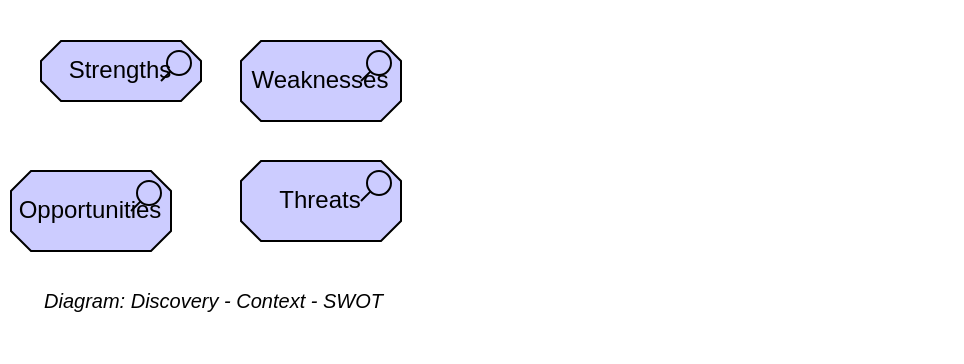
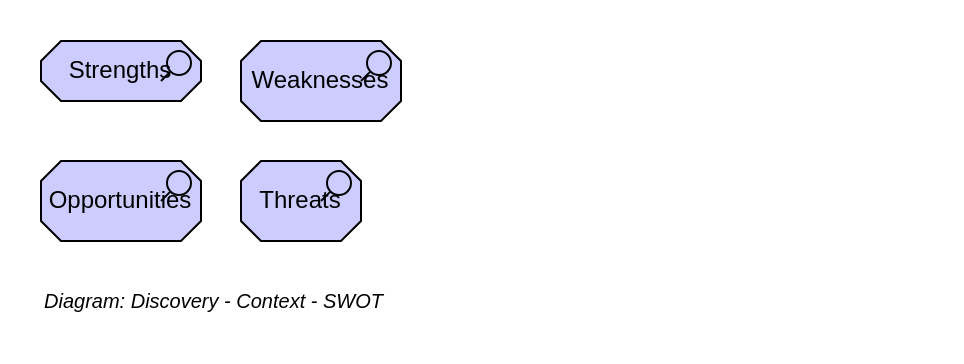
  <mxCell id="0" />
  <mxCell id="1" value="Title/Diagram" style="" parent="0" />
  <mxCell id="2" value="&lt;i style=&quot;font-size: 10px;&quot;&gt;Diagram: Discovery - Context - SWOT&lt;/i&gt;" style="text;html=1;strokeColor=none;fillColor=none;align=left;verticalAlign=middle;whiteSpace=wrap;rounded=0;fontSize=10;" vertex="1" parent="1"><mxGeometry x="20" y="140" width="440" height="20" as="geometry" /></mxCell>
  <mxCell id="3" value="Archimate" style="" parent="0" />
  <mxCell id="4" value="Strengths" style="html=1;outlineConnect=0;whiteSpace=wrap;fillColor=#CCCCFF;strokeColor=#000000;shape=mxgraph.archimate3.application;appType=assess;archiType=oct;fontSize=12;" vertex="1" parent="3"><mxGeometry x="20" y="20" width="80" height="30" as="geometry" /></mxCell>
- <mxCell id="5" value="Opportunities" style="html=1;outlineConnect=0;whiteSpace=wrap;fillColor=#CCCCFF;strokeColor=#000000;shape=mxgraph.archimate3.application;appType=assess;archiType=oct;fontSize=12;" vertex="1" parent="3"><mxGeometry x="5" y="85" width="80" height="40" as="geometry" /></mxCell>
+ <mxCell id="5" value="Opportunities" style="html=1;outlineConnect=0;whiteSpace=wrap;fillColor=#CCCCFF;strokeColor=#000000;shape=mxgraph.archimate3.application;appType=assess;archiType=oct;fontSize=12;" vertex="1" parent="3"><mxGeometry x="20" y="80" width="80" height="40" as="geometry" /></mxCell>
  <mxCell id="6" value="Weaknesses" style="html=1;outlineConnect=0;whiteSpace=wrap;fillColor=#CCCCFF;strokeColor=#000000;shape=mxgraph.archimate3.application;appType=assess;archiType=oct;fontSize=12;" vertex="1" parent="3"><mxGeometry x="120" y="20" width="80" height="40" as="geometry" /></mxCell>
- <mxCell id="7" value="Threats" style="html=1;outlineConnect=0;whiteSpace=wrap;fillColor=#CCCCFF;strokeColor=#000000;shape=mxgraph.archimate3.application;appType=assess;archiType=oct;fontSize=12;" vertex="1" parent="3"><mxGeometry x="120" y="80" width="80" height="40" as="geometry" /></mxCell>
+ <mxCell id="7" value="Threats" style="html=1;outlineConnect=0;whiteSpace=wrap;fillColor=#CCCCFF;strokeColor=#000000;shape=mxgraph.archimate3.application;appType=assess;archiType=oct;fontSize=12;" vertex="1" parent="3"><mxGeometry x="120" y="80" width="60" height="40" as="geometry" /></mxCell>
